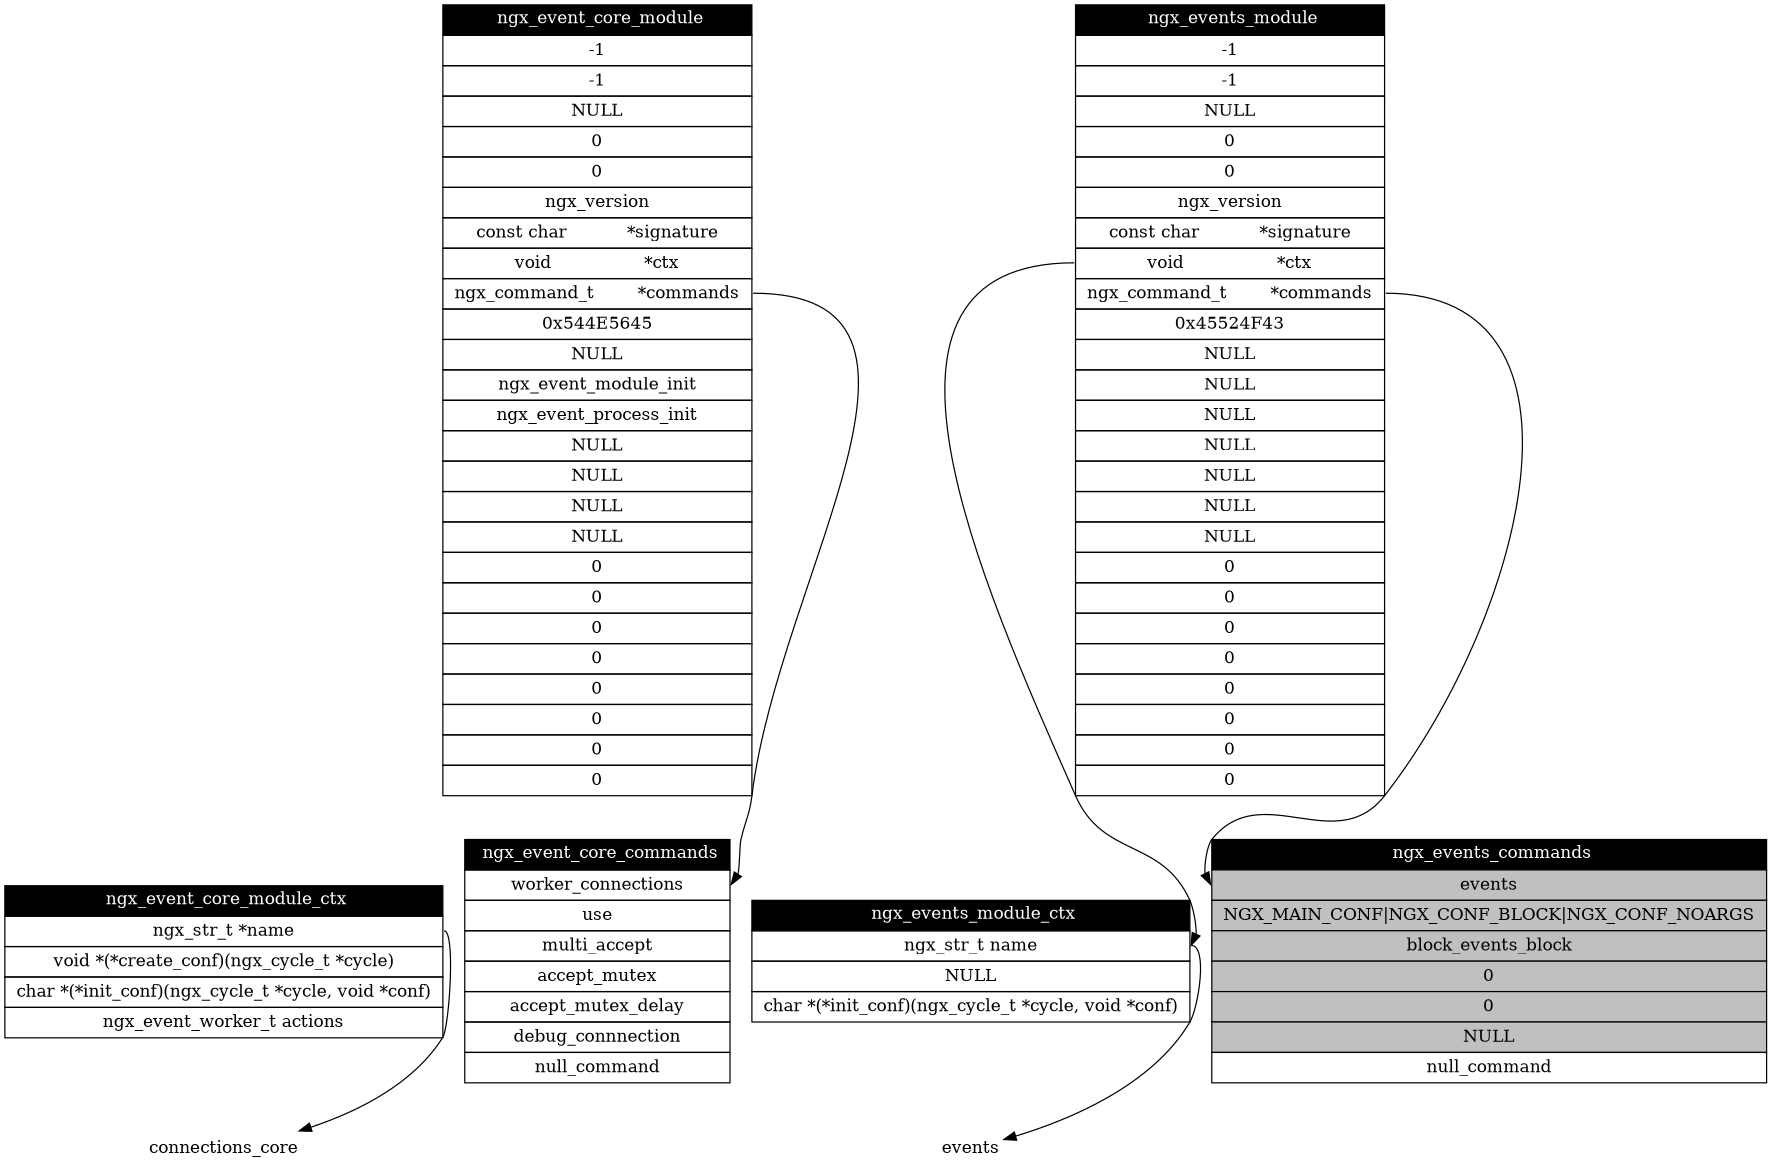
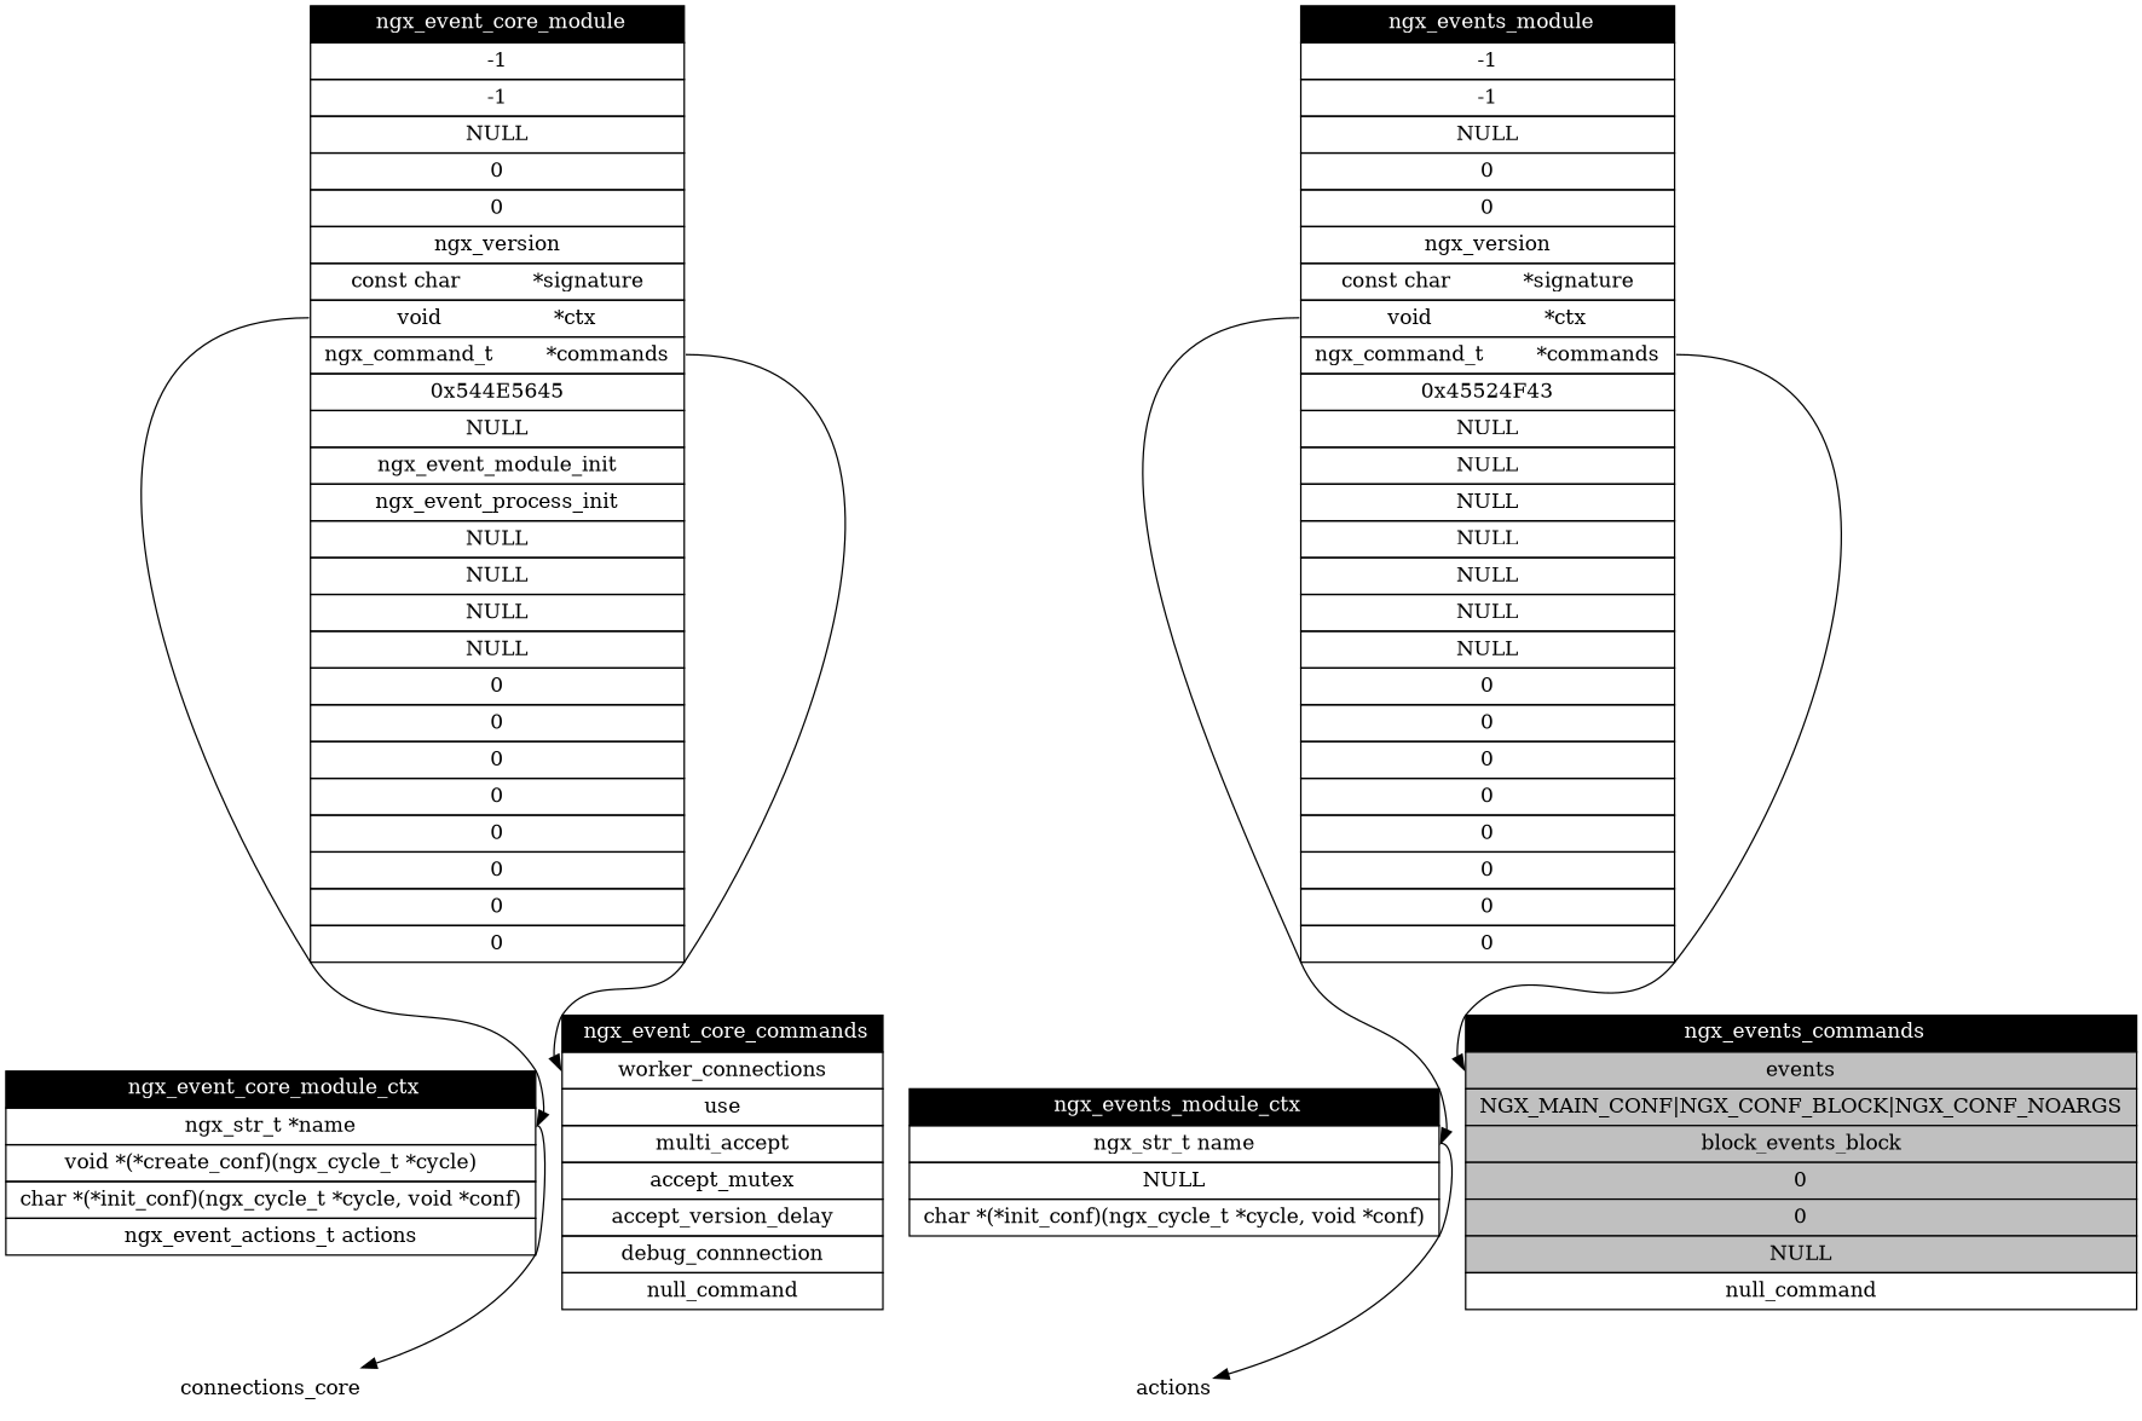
  digraph {
    rankdir=TB
    node [margin=0 shape=none]
    edge [tailport=name]
-   n1 [label=<<table border='0' cellspacing='0' cellborder='1' cellpadding='4'>                  <tr> <td bgcolor="black"> <font color="white"> ngx_event_core_module_ctx </font></td> </tr>                 <tr> <td port="name"> ngx_str_t *name </td> </tr>                 <tr> <td> void *(*create_conf)(ngx_cycle_t *cycle) </td> </tr>                 <tr> <td> char *(*init_conf)(ngx_cycle_t *cycle, void *conf) </td> </tr>                 <tr> <td> ngx_event_worker_t actions </td> </tr>             </table>>]
-   n2 [label=<<table border='0' cellspacing='0' cellborder='1' cellpadding='4'>                  <tr> <td bgcolor="black"> <font color="white"> ngx_event_core_commands </font></td> </tr>                 <tr> <td port="ngx_event_core_commands"> worker_connections </td> </tr>                 <tr> <td> use </td> </tr>                 <tr> <td> multi_accept </td> </tr>                 <tr> <td> accept_mutex </td> </tr>                 <tr> <td> accept_mutex_delay </td> </tr>                 <tr> <td> debug_connnection </td> </tr>                 <tr> <td> null_command </td> </tr>             </table>>]
+   n1 [label=<<table border='0' cellspacing='0' cellborder='1' cellpadding='4'>                  <tr> <td bgcolor="black"> <font color="white"> ngx_event_core_module_ctx </font></td> </tr>                 <tr> <td port="name"> ngx_str_t *name </td> </tr>                 <tr> <td> void *(*create_conf)(ngx_cycle_t *cycle) </td> </tr>                 <tr> <td> char *(*init_conf)(ngx_cycle_t *cycle, void *conf) </td> </tr>                 <tr> <td> ngx_event_actions_t actions </td> </tr>             </table>>]
+   n2 [label=<<table border='0' cellspacing='0' cellborder='1' cellpadding='4'>                  <tr> <td bgcolor="black"> <font color="white"> ngx_event_core_commands </font></td> </tr>                 <tr> <td port="ngx_event_core_commands"> worker_connections </td> </tr>                 <tr> <td> use </td> </tr>                 <tr> <td> multi_accept </td> </tr>                 <tr> <td> accept_mutex </td> </tr>                 <tr> <td> accept_version_delay </td> </tr>                 <tr> <td> debug_connnection </td> </tr>                 <tr> <td> null_command </td> </tr>             </table>>]
    n3 [label=<<table border='0' cellspacing='0' cellborder='1' cellpadding='4'>                  <tr> <td bgcolor="black"> <font color="white"> ngx_events_module_ctx </font></td> </tr>                 <tr> <td port="name"> ngx_str_t name </td> </tr>                 <tr> <td> NULL </td> </tr>                 <tr> <td> char *(*init_conf)(ngx_cycle_t *cycle, void *conf) </td> </tr>             </table>>]
    n4 [label=<<table border='0' cellspacing='0' cellborder='1' cellpadding='4'>                  <tr> <td bgcolor="black"> <font color="white"> ngx_events_commands </font></td> </tr>                  <tr> <td bgcolor="grey" port="events"> events </td> </tr>                 <tr> <td bgcolor="grey" port="events.type"> NGX_MAIN_CONF|NGX_CONF_BLOCK|NGX_CONF_NOARGS </td> </tr>                 <tr> <td bgcolor="grey" port="events.set"> block_events_block </td> </tr>                 <tr> <td bgcolor="grey" port="events.conf"> 0 </td> </tr>                 <tr> <td bgcolor="grey" port="events.offset"> 0 </td> </tr>                 <tr> <td bgcolor="grey" port="events.post"> NULL </td> </tr>                  <tr> <td> null_command </td> </tr>             </table>>]
    n5 [label=connections_core]
-   events
+   events [label=actions]
    n7 [label=<<table border='0' cellspacing='0' cellborder='1' cellpadding='4'>              <tr> <td bgcolor="black"> <font color="white"> ngx_event_core_module </font></td> </tr>             <tr> <td> -1 </td> </tr>             <tr> <td> -1 </td> </tr>             <tr> <td> NULL </td> </tr>             <tr> <td> 0 </td> </tr>             <tr> <td> 0 </td> </tr>             <tr> <td> ngx_version </td> </tr>             <tr> <td> const char           *signature </td> </tr>             <tr> <td port="ctx"> void                 *ctx </td> </tr>             <tr> <td port="commands"> ngx_command_t        *commands </td> </tr>             <tr> <td> 0x544E5645 </td> </tr>             <tr> <td> NULL </td> </tr>             <tr> <td> ngx_event_module_init </td> </tr>             <tr> <td> ngx_event_process_init </td> </tr>             <tr> <td> NULL </td> </tr>             <tr> <td> NULL </td> </tr>             <tr> <td> NULL </td> </tr>             <tr> <td> NULL </td> </tr>             <tr> <td> 0 </td> </tr>             <tr> <td> 0 </td> </tr>             <tr> <td> 0 </td> </tr>             <tr> <td> 0 </td> </tr>             <tr> <td> 0 </td> </tr>             <tr> <td> 0 </td> </tr>             <tr> <td> 0 </td> </tr>             <tr> <td> 0 </td> </tr>         </table>>]
    n8 [label=<<table border='0' cellspacing='0' cellborder='1' cellpadding='4'>              <tr> <td bgcolor="black"> <font color="white"> ngx_events_module </font></td> </tr>             <tr> <td> -1 </td> </tr>             <tr> <td> -1 </td> </tr>             <tr> <td> NULL </td> </tr>             <tr> <td> 0 </td> </tr>             <tr> <td> 0 </td> </tr>             <tr> <td> ngx_version </td> </tr>             <tr> <td> const char           *signature </td> </tr>             <tr> <td port="ctx"> void                 *ctx </td> </tr>             <tr> <td port="commands"> ngx_command_t        *commands </td> </tr>             <tr> <td> 0x45524F43 </td> </tr>             <tr> <td> NULL </td> </tr>             <tr> <td> NULL </td> </tr>             <tr> <td> NULL </td> </tr>             <tr> <td> NULL </td> </tr>             <tr> <td> NULL </td> </tr>             <tr> <td> NULL </td> </tr>             <tr> <td> NULL </td> </tr>             <tr> <td> 0 </td> </tr>             <tr> <td> 0 </td> </tr>             <tr> <td> 0 </td> </tr>             <tr> <td> 0 </td> </tr>             <tr> <td> 0 </td> </tr>             <tr> <td> 0 </td> </tr>             <tr> <td> 0 </td> </tr>             <tr> <td> 0 </td> </tr>         </table>>]
    subgraph sub_1 {
      rank=same
      n1
      n2
      n3
      n4
    }
    n1 -> n5
    n3 -> events
+   n7 -> n1 [headport=name tailport=ctx]
    n7 -> n2 [headport=ngx_event_core_commands tailport=commands]
    n8 -> n3 [headport=name tailport=ctx]
    n8 -> n4 [headport=events tailport=commands]
  }
